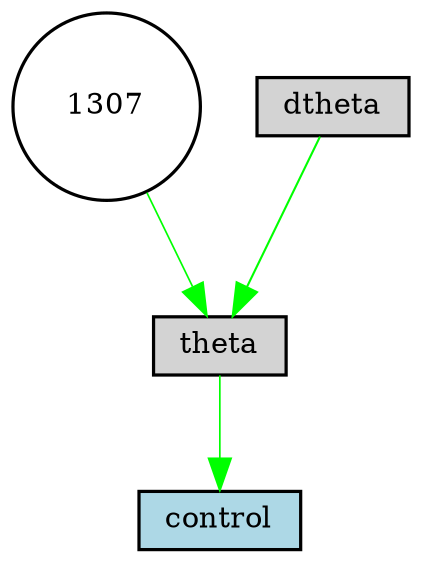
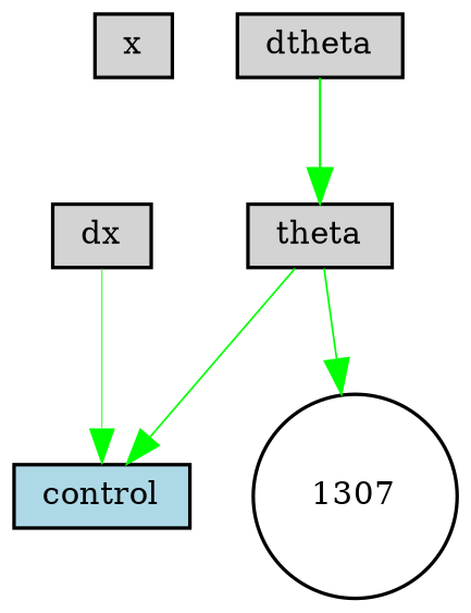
  digraph {
    node [fillcolor=lightgray fontsize=9 shape=box style=filled]
    edge [color=green style=solid]
+   x [height=0.2 width=0.2]
+   dx [height=0.2 width=0.2]
    control [fillcolor=lightblue height=0.2 width=0.2]
    theta [height=0.2 width=0.2]
    1307 [height=0.2 shape=circle width=0.2 fillcolor="" style=""]
    dtheta [height=0.2 width=0.2]
+   dx -> control [penwidth=0.265485700442714]
    theta -> control [penwidth=0.5168845970196274]
-   1307 -> theta [penwidth=0.5216731159987513]
+   theta -> 1307 [penwidth=0.5216731159987513]
    dtheta -> theta [penwidth=0.6502944682114655]
  }
